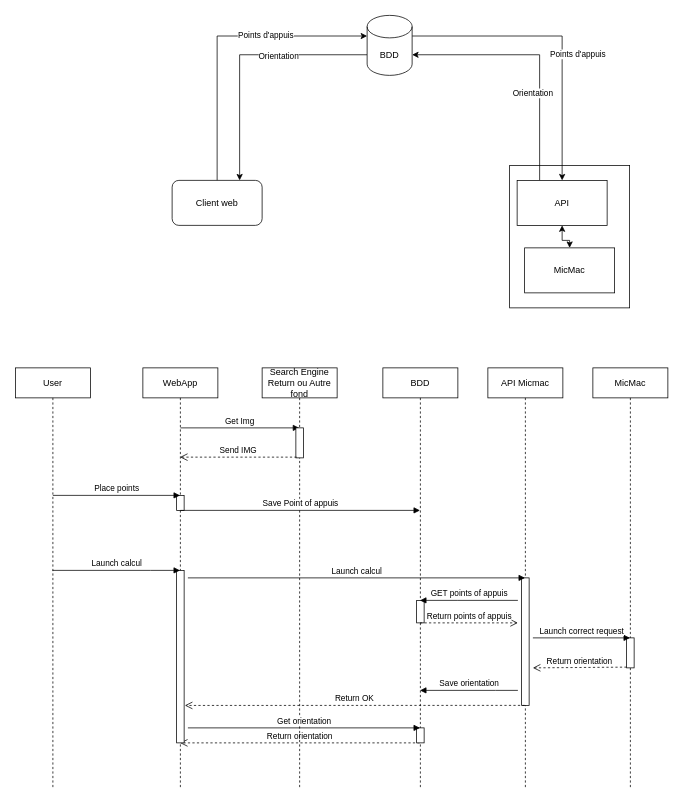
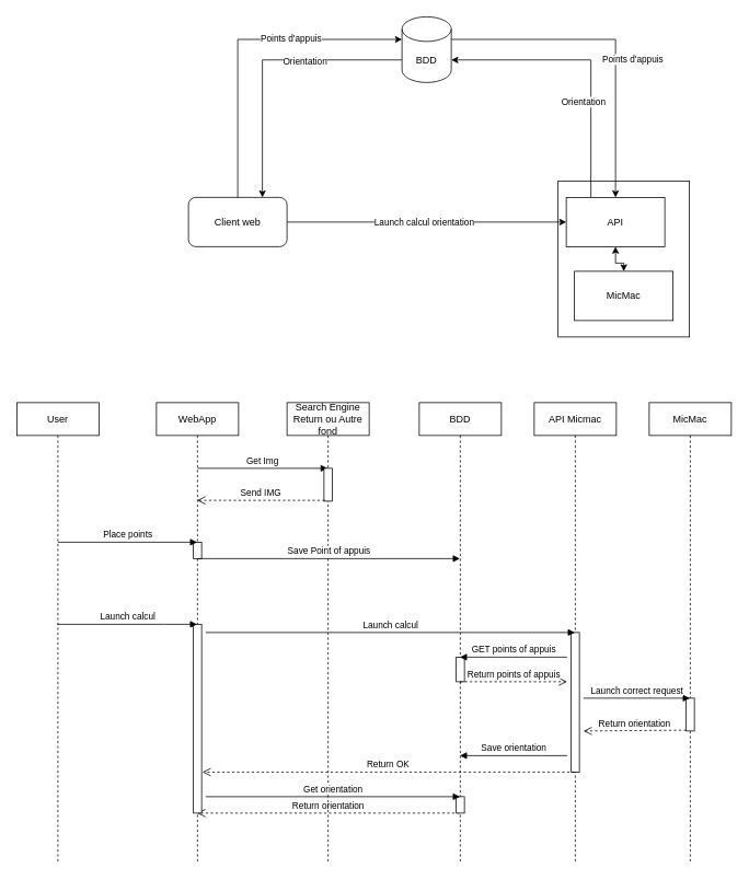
  <mxCell id="0" />
  <mxCell id="1" parent="0" />
  <mxCell id="2" value="" style="rounded=0;whiteSpace=wrap;html=1;" vertex="1" parent="1"><mxGeometry x="679" y="220" width="160" height="190" as="geometry" /></mxCell>
  <mxCell id="3" style="edgeStyle=orthogonalEdgeStyle;rounded=0;orthogonalLoop=1;jettySize=auto;html=1;exitX=1;exitY=0;exitDx=0;exitDy=27.5;exitPerimeter=0;entryX=0.5;entryY=0;entryDx=0;entryDy=0;" edge="1" parent="1" source="7" target="16"><mxGeometry relative="1" as="geometry" /></mxCell>
  <mxCell id="4" value="Points d'appuis" style="edgeLabel;html=1;align=center;verticalAlign=middle;resizable=0;points=[];" vertex="1" connectable="0" parent="3"><mxGeometry x="0.139" y="1" relative="1" as="geometry"><mxPoint x="19" as="offset" /></mxGeometry></mxCell>
  <mxCell id="5" style="edgeStyle=orthogonalEdgeStyle;rounded=0;orthogonalLoop=1;jettySize=auto;html=1;exitX=0;exitY=0;exitDx=0;exitDy=52.5;exitPerimeter=0;entryX=0.75;entryY=0;entryDx=0;entryDy=0;startArrow=none;startFill=0;" edge="1" parent="1" source="7" target="12"><mxGeometry relative="1" as="geometry" /></mxCell>
  <mxCell id="6" value="Orientation" style="edgeLabel;html=1;align=center;verticalAlign=middle;resizable=0;points=[];" vertex="1" connectable="0" parent="5"><mxGeometry x="-0.17" y="1" relative="1" as="geometry"><mxPoint x="21" as="offset" /></mxGeometry></mxCell>
  <mxCell id="7" value="BDD" style="shape=cylinder3;whiteSpace=wrap;html=1;boundedLbl=1;backgroundOutline=1;size=15;" vertex="1" parent="1"><mxGeometry x="489" y="20" width="60" height="80" as="geometry" /></mxCell>
  <mxCell id="8" style="edgeStyle=orthogonalEdgeStyle;rounded=0;orthogonalLoop=1;jettySize=auto;html=1;exitX=0.5;exitY=0;exitDx=0;exitDy=0;entryX=0;entryY=0;entryDx=0;entryDy=27.5;entryPerimeter=0;" edge="1" parent="1" source="12" target="7"><mxGeometry relative="1" as="geometry" /></mxCell>
  <mxCell id="9" value="Points d'appuis" style="edgeLabel;html=1;align=center;verticalAlign=middle;resizable=0;points=[];" vertex="1" connectable="0" parent="8"><mxGeometry x="0.31" y="2" relative="1" as="geometry"><mxPoint as="offset" /></mxGeometry></mxCell>
+ <mxCell id="10" style="edgeStyle=orthogonalEdgeStyle;rounded=0;orthogonalLoop=1;jettySize=auto;html=1;entryX=0;entryY=0.5;entryDx=0;entryDy=0;startArrow=none;startFill=0;" edge="1" parent="1" source="12" target="16"><mxGeometry relative="1" as="geometry" /></mxCell>
+ <mxCell id="11" value="Launch calcul orientation" style="edgeLabel;html=1;align=center;verticalAlign=middle;resizable=0;points=[];" vertex="1" connectable="0" parent="10"><mxGeometry x="-0.28" y="-1" relative="1" as="geometry"><mxPoint x="44" y="-1" as="offset" /></mxGeometry></mxCell>
  <mxCell id="12" value="Client web" style="whiteSpace=wrap;html=1;rounded=1;" vertex="1" parent="1"><mxGeometry x="229" y="240" width="120" height="60" as="geometry" /></mxCell>
  <mxCell id="13" style="edgeStyle=orthogonalEdgeStyle;rounded=0;orthogonalLoop=1;jettySize=auto;html=1;entryX=0.5;entryY=0;entryDx=0;entryDy=0;startArrow=classic;startFill=1;" edge="1" parent="1" source="16" target="17"><mxGeometry relative="1" as="geometry" /></mxCell>
  <mxCell id="14" style="edgeStyle=orthogonalEdgeStyle;rounded=0;orthogonalLoop=1;jettySize=auto;html=1;exitX=0.25;exitY=0;exitDx=0;exitDy=0;entryX=1;entryY=0;entryDx=0;entryDy=52.5;entryPerimeter=0;startArrow=none;startFill=0;" edge="1" parent="1" source="16" target="7"><mxGeometry relative="1" as="geometry" /></mxCell>
  <mxCell id="15" value="Orientation" style="edgeLabel;html=1;align=center;verticalAlign=middle;resizable=0;points=[];" vertex="1" connectable="0" parent="14"><mxGeometry x="-0.304" y="-1" relative="1" as="geometry"><mxPoint x="-11" as="offset" /></mxGeometry></mxCell>
  <mxCell id="16" value="API " style="rounded=0;whiteSpace=wrap;html=1;" vertex="1" parent="1"><mxGeometry x="689" y="240" width="120" height="60" as="geometry" /></mxCell>
  <mxCell id="17" value="MicMac" style="rounded=0;whiteSpace=wrap;html=1;" vertex="1" parent="1"><mxGeometry x="699" y="330" width="120" height="60" as="geometry" /></mxCell>
  <mxCell id="18" value="User" style="shape=umlLifeline;perimeter=lifelinePerimeter;whiteSpace=wrap;html=1;container=1;collapsible=0;recursiveResize=0;outlineConnect=0;" vertex="1" parent="1"><mxGeometry x="20" y="490" width="100" height="560" as="geometry" /></mxCell>
  <mxCell id="19" value="BDD" style="shape=umlLifeline;perimeter=lifelinePerimeter;whiteSpace=wrap;html=1;container=1;collapsible=0;recursiveResize=0;outlineConnect=0;" vertex="1" parent="1"><mxGeometry x="510" y="490" width="100" height="560" as="geometry" /></mxCell>
  <mxCell id="20" value="" style="html=1;points=[];perimeter=orthogonalPerimeter;" vertex="1" parent="19"><mxGeometry x="45" y="310" width="10" height="30" as="geometry" /></mxCell>
  <mxCell id="21" value="Return orientation" style="html=1;verticalAlign=bottom;endArrow=open;dashed=1;endSize=8;rounded=0;" edge="1" parent="19" target="29"><mxGeometry relative="1" as="geometry"><mxPoint x="49" y="500" as="sourcePoint" /><mxPoint x="-31" y="500" as="targetPoint" /></mxGeometry></mxCell>
  <mxCell id="22" value="" style="html=1;points=[];perimeter=orthogonalPerimeter;" vertex="1" parent="19"><mxGeometry x="45" y="480" width="10" height="20" as="geometry" /></mxCell>
  <mxCell id="23" value="&lt;div&gt;API Micmac&lt;/div&gt;" style="shape=umlLifeline;perimeter=lifelinePerimeter;whiteSpace=wrap;html=1;container=1;collapsible=0;recursiveResize=0;outlineConnect=0;" vertex="1" parent="1"><mxGeometry x="650" y="490" width="100" height="560" as="geometry" /></mxCell>
  <mxCell id="24" value="" style="html=1;points=[];perimeter=orthogonalPerimeter;" vertex="1" parent="23"><mxGeometry x="45" y="280" width="10" height="170" as="geometry" /></mxCell>
  <mxCell id="25" value="Return OK" style="html=1;verticalAlign=bottom;endArrow=open;dashed=1;endSize=8;rounded=0;entryX=1.1;entryY=0.783;entryDx=0;entryDy=0;entryPerimeter=0;" edge="1" parent="23" target="31"><mxGeometry relative="1" as="geometry"><mxPoint x="49" y="450" as="sourcePoint" /><mxPoint x="-410" y="450" as="targetPoint" /></mxGeometry></mxCell>
  <mxCell id="26" value="MicMac" style="shape=umlLifeline;perimeter=lifelinePerimeter;whiteSpace=wrap;html=1;container=1;collapsible=0;recursiveResize=0;outlineConnect=0;" vertex="1" parent="1"><mxGeometry x="790" y="490" width="100" height="560" as="geometry" /></mxCell>
  <mxCell id="27" value="" style="html=1;points=[];perimeter=orthogonalPerimeter;" vertex="1" parent="26"><mxGeometry x="45" y="360" width="10" height="40" as="geometry" /></mxCell>
  <mxCell id="28" value="Return orientation" style="html=1;verticalAlign=bottom;endArrow=open;dashed=1;endSize=8;rounded=0;" edge="1" parent="26"><mxGeometry relative="1" as="geometry"><mxPoint x="45" y="399" as="sourcePoint" /><mxPoint x="-80" y="400" as="targetPoint" /></mxGeometry></mxCell>
  <mxCell id="29" value="WebApp" style="shape=umlLifeline;perimeter=lifelinePerimeter;whiteSpace=wrap;html=1;container=1;collapsible=0;recursiveResize=0;outlineConnect=0;" vertex="1" parent="1"><mxGeometry x="190" y="490" width="100" height="560" as="geometry" /></mxCell>
  <mxCell id="30" value="Get Img" style="html=1;verticalAlign=bottom;endArrow=block;rounded=0;" edge="1" parent="29" target="33"><mxGeometry width="80" relative="1" as="geometry"><mxPoint x="50" y="80" as="sourcePoint" /><mxPoint x="130" y="80" as="targetPoint" /></mxGeometry></mxCell>
  <mxCell id="31" value="" style="html=1;points=[];perimeter=orthogonalPerimeter;" vertex="1" parent="29"><mxGeometry x="45" y="270" width="10" height="230" as="geometry" /></mxCell>
  <mxCell id="32" value="" style="html=1;points=[];perimeter=orthogonalPerimeter;" vertex="1" parent="29"><mxGeometry x="45" y="170" width="10" height="20" as="geometry" /></mxCell>
  <mxCell id="33" value="&lt;div&gt;Search Engine&lt;/div&gt;&lt;div&gt;Return ou Autre fond&lt;br&gt;&lt;/div&gt;" style="shape=umlLifeline;perimeter=lifelinePerimeter;whiteSpace=wrap;html=1;container=1;collapsible=0;recursiveResize=0;outlineConnect=0;" vertex="1" parent="1"><mxGeometry x="349" y="490" width="100" height="560" as="geometry" /></mxCell>
  <mxCell id="34" value="" style="html=1;points=[];perimeter=orthogonalPerimeter;" vertex="1" parent="33"><mxGeometry x="45" y="80" width="10" height="40" as="geometry" /></mxCell>
  <mxCell id="35" value="Save Point of appuis" style="html=1;verticalAlign=bottom;endArrow=block;rounded=0;" edge="1" parent="1" target="19"><mxGeometry width="80" relative="1" as="geometry"><mxPoint x="240" y="680" as="sourcePoint" /><mxPoint x="320" y="680" as="targetPoint" /></mxGeometry></mxCell>
  <mxCell id="36" value="Send IMG" style="html=1;verticalAlign=bottom;endArrow=open;dashed=1;endSize=8;rounded=0;exitX=0.1;exitY=0.975;exitDx=0;exitDy=0;exitPerimeter=0;" edge="1" parent="1" source="34" target="29"><mxGeometry relative="1" as="geometry"><mxPoint x="380" y="610" as="sourcePoint" /><mxPoint x="300" y="610" as="targetPoint" /></mxGeometry></mxCell>
  <mxCell id="37" value="Place points" style="html=1;verticalAlign=bottom;endArrow=block;rounded=0;" edge="1" parent="1" target="29"><mxGeometry width="80" relative="1" as="geometry"><mxPoint x="70" y="660" as="sourcePoint" /><mxPoint x="150" y="660" as="targetPoint" /></mxGeometry></mxCell>
  <mxCell id="38" value="&lt;div&gt;Launch calcul&lt;/div&gt;" style="html=1;verticalAlign=bottom;endArrow=block;rounded=0;" edge="1" parent="1" source="18" target="29"><mxGeometry width="80" relative="1" as="geometry"><mxPoint x="80" y="750" as="sourcePoint" /><mxPoint x="160" y="750" as="targetPoint" /><Array as="points"><mxPoint x="200" y="760" /></Array></mxGeometry></mxCell>
  <mxCell id="39" value="Launch calcul" style="html=1;verticalAlign=bottom;endArrow=block;rounded=0;" edge="1" parent="1" target="23"><mxGeometry width="80" relative="1" as="geometry"><mxPoint x="250" y="770" as="sourcePoint" /><mxPoint x="320" y="770" as="targetPoint" /></mxGeometry></mxCell>
  <mxCell id="40" value="GET points of appuis" style="html=1;verticalAlign=bottom;endArrow=block;rounded=0;" edge="1" parent="1" target="19"><mxGeometry width="80" relative="1" as="geometry"><mxPoint x="690" y="800" as="sourcePoint" /><mxPoint x="680" y="810" as="targetPoint" /><Array as="points"><mxPoint x="610" y="800" /></Array></mxGeometry></mxCell>
  <mxCell id="41" value="Return points of appuis" style="html=1;verticalAlign=bottom;endArrow=open;dashed=1;endSize=8;rounded=0;" edge="1" parent="1" source="19"><mxGeometry relative="1" as="geometry"><mxPoint x="679" y="840" as="sourcePoint" /><mxPoint x="690" y="830" as="targetPoint" /><Array as="points"><mxPoint x="640" y="830" /></Array></mxGeometry></mxCell>
  <mxCell id="42" value="Launch correct request" style="html=1;verticalAlign=bottom;endArrow=block;rounded=0;" edge="1" parent="1" target="26"><mxGeometry width="80" relative="1" as="geometry"><mxPoint x="710" y="850" as="sourcePoint" /><mxPoint x="779" y="850" as="targetPoint" /></mxGeometry></mxCell>
  <mxCell id="43" value="Save orientation" style="html=1;verticalAlign=bottom;endArrow=block;rounded=0;" edge="1" parent="1" target="19"><mxGeometry width="80" relative="1" as="geometry"><mxPoint x="690" y="920" as="sourcePoint" /><mxPoint x="679" y="910" as="targetPoint" /><Array as="points"><mxPoint x="660" y="920" /></Array></mxGeometry></mxCell>
  <mxCell id="44" value="Get orientation" style="html=1;verticalAlign=bottom;endArrow=block;rounded=0;" edge="1" parent="1" target="19"><mxGeometry width="80" relative="1" as="geometry"><mxPoint x="250" y="970" as="sourcePoint" /><mxPoint x="320" y="970" as="targetPoint" /></mxGeometry></mxCell>
